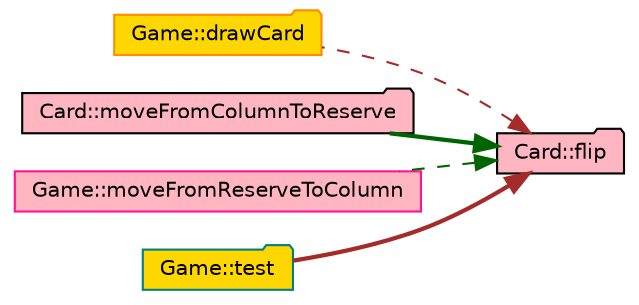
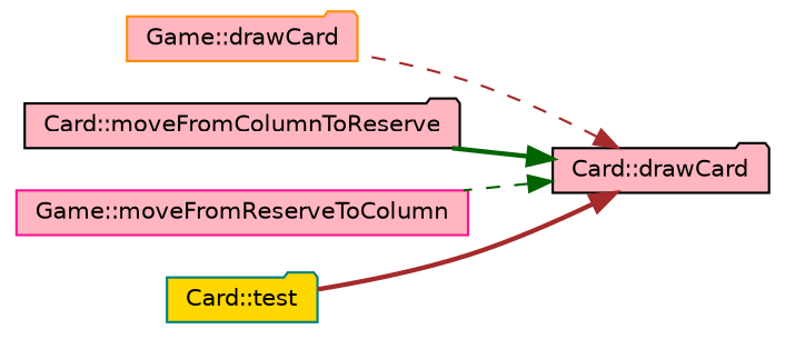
  digraph {
    rankdir=RL
    node [color=black fillcolor=lightpink fontname=Helvetica fontsize=10 shape=folder style=filled]
    edge [color=brown dir=back fontname=Helvetica fontsize=10 labelfontname=Helvetica labelfontsize=10 style=dashed]
-   n1 [fontcolor=black height=0.2 label="Card::flip" width=0.4]
-   n2 [color=darkorange fillcolor=gold height=0.2 label="Game::drawCard" width=0.4]
+   n1 [fontcolor=black height=0.2 label="Card::drawCard" width=0.4]
+   n2 [color=darkorange height=0.2 label="Game::drawCard" width=0.4]
    n3 [height=0.2 label="Card::moveFromColumnToReserve" width=0.4]
    n4 [color=deeppink height=0.2 label="Game::moveFromReserveToColumn" shape=box width=0.4]
-   n5 [color=teal fillcolor=gold height=0.2 label="Game::test" width=0.4]
+   n5 [color=teal fillcolor=gold height=0.2 label="Card::test" width=0.4]
    n1 -> n2
    n1 -> n3 [color=darkgreen style=bold]
    n1 -> n4 [color=darkgreen]
    n1 -> n5 [style=bold]
  }
